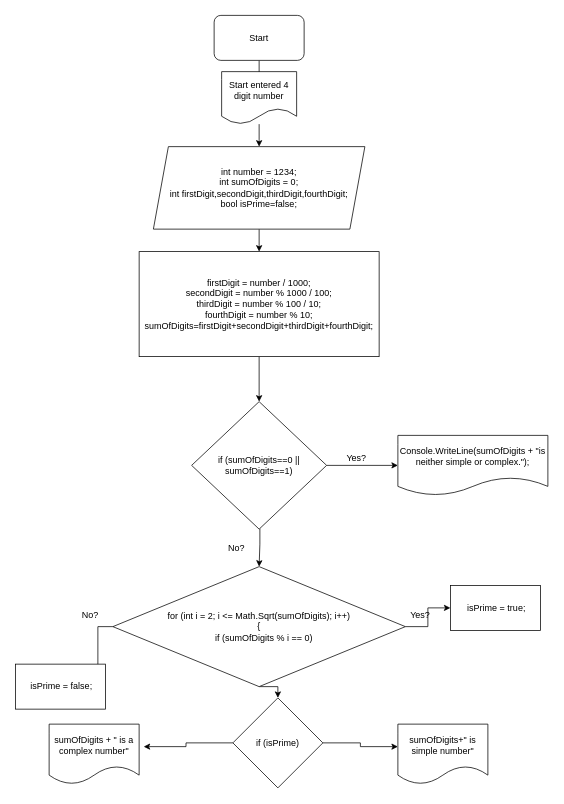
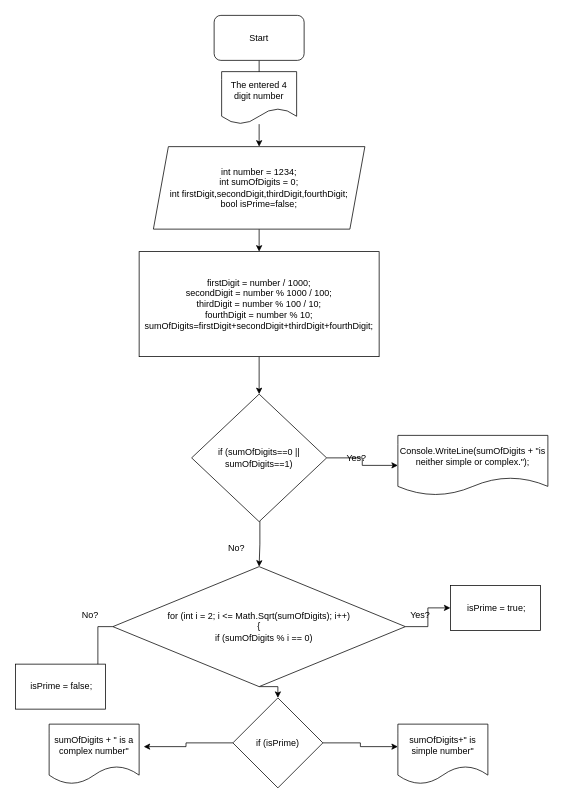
  <mxCell id="0" />
  <mxCell id="1" parent="0" />
  <mxCell id="2" style="edgeStyle=orthogonalEdgeStyle;rounded=0;orthogonalLoop=1;jettySize=auto;html=1;" edge="1" parent="1" source="3"><mxGeometry relative="1" as="geometry"><mxPoint x="345" y="95" as="targetPoint" /></mxGeometry></mxCell>
  <mxCell id="3" value="Start" style="rounded=1;whiteSpace=wrap;html=1;" vertex="1" parent="1"><mxGeometry x="285" y="20" width="120" height="60" as="geometry" /></mxCell>
  <mxCell id="4" style="edgeStyle=orthogonalEdgeStyle;rounded=0;orthogonalLoop=1;jettySize=auto;html=1;" edge="1" parent="1" source="5"><mxGeometry relative="1" as="geometry"><mxPoint x="345" y="195" as="targetPoint" /></mxGeometry></mxCell>
- <mxCell id="5" value="Start entered 4 digit number" style="shape=document;whiteSpace=wrap;html=1;boundedLbl=1;" vertex="1" parent="1"><mxGeometry x="295" y="95" width="100" height="70" as="geometry" /></mxCell>
+ <mxCell id="5" value="The entered 4 digit number" style="shape=document;whiteSpace=wrap;html=1;boundedLbl=1;" vertex="1" parent="1"><mxGeometry x="295" y="95" width="100" height="70" as="geometry" /></mxCell>
  <mxCell id="6" style="edgeStyle=orthogonalEdgeStyle;rounded=0;orthogonalLoop=1;jettySize=auto;html=1;exitX=0.5;exitY=1;exitDx=0;exitDy=0;entryX=0.5;entryY=0;entryDx=0;entryDy=0;" edge="1" parent="1" source="7" target="9"><mxGeometry relative="1" as="geometry" /></mxCell>
  <mxCell id="7" value="&lt;div&gt;int number = 1234;&lt;/div&gt;&lt;div&gt;int sumOfDigits = 0;&lt;/div&gt;&lt;div&gt;int firstDigit,secondDigit,thirdDigit,fourthDigit;&lt;/div&gt;&lt;div&gt;bool isPrime=false;&lt;/div&gt;" style="shape=parallelogram;perimeter=parallelogramPerimeter;whiteSpace=wrap;html=1;fixedSize=1;" vertex="1" parent="1"><mxGeometry x="204" y="195" width="282" height="110" as="geometry" /></mxCell>
  <mxCell id="8" style="edgeStyle=orthogonalEdgeStyle;rounded=0;orthogonalLoop=1;jettySize=auto;html=1;entryX=0.5;entryY=0;entryDx=0;entryDy=0;" edge="1" parent="1" source="9" target="12"><mxGeometry relative="1" as="geometry" /></mxCell>
  <mxCell id="9" value="firstDigit = number / 1000;&#10;secondDigit = number % 1000 / 100;&#10;thirdDigit = number % 100 / 10;&#10;fourthDigit = number % 10;&#10;sumOfDigits=firstDigit+secondDigit+thirdDigit+fourthDigit;" style="rounded=0;whiteSpace=wrap;html=1;" vertex="1" parent="1"><mxGeometry x="185" y="335" width="320" height="140" as="geometry" /></mxCell>
  <mxCell id="10" style="edgeStyle=orthogonalEdgeStyle;rounded=0;orthogonalLoop=1;jettySize=auto;html=1;entryX=0;entryY=0.5;entryDx=0;entryDy=0;" edge="1" parent="1" source="12" target="13"><mxGeometry relative="1" as="geometry" /></mxCell>
  <mxCell id="11" style="edgeStyle=orthogonalEdgeStyle;rounded=0;orthogonalLoop=1;jettySize=auto;html=1;entryX=0.5;entryY=0;entryDx=0;entryDy=0;" edge="1" parent="1" source="12" target="18"><mxGeometry relative="1" as="geometry"><Array as="points"><mxPoint x="346" y="725" /><mxPoint x="346" y="725" /></Array></mxGeometry></mxCell>
- <mxCell id="12" value="if (sumOfDigits==0 || sumOfDigits==1)" style="rhombus;whiteSpace=wrap;html=1;" vertex="1" parent="1"><mxGeometry x="255" y="535" width="180" height="170" as="geometry" /></mxCell>
+ <mxCell id="12" value="if (sumOfDigits==0 || sumOfDigits==1)" style="rhombus;whiteSpace=wrap;html=1;" vertex="1" parent="1"><mxGeometry x="255" y="525" width="180" height="170" as="geometry" /></mxCell>
  <mxCell id="13" value="Console.WriteLine(sumOfDigits + &quot;is neither simple or complex.&quot;);" style="shape=document;whiteSpace=wrap;html=1;boundedLbl=1;" vertex="1" parent="1"><mxGeometry x="530" y="580" width="200" height="80" as="geometry" /></mxCell>
  <mxCell id="14" value="Yes?" style="text;html=1;align=center;verticalAlign=middle;whiteSpace=wrap;rounded=0;" vertex="1" parent="1"><mxGeometry x="445" y="595" width="60" height="30" as="geometry" /></mxCell>
  <mxCell id="15" style="edgeStyle=orthogonalEdgeStyle;rounded=0;orthogonalLoop=1;jettySize=auto;html=1;" edge="1" parent="1" source="18" target="20"><mxGeometry relative="1" as="geometry" /></mxCell>
  <mxCell id="16" style="edgeStyle=orthogonalEdgeStyle;rounded=0;orthogonalLoop=1;jettySize=auto;html=1;entryX=1;entryY=0.5;entryDx=0;entryDy=0;" edge="1" parent="1" source="18" target="21"><mxGeometry relative="1" as="geometry" /></mxCell>
  <mxCell id="17" style="edgeStyle=orthogonalEdgeStyle;rounded=0;orthogonalLoop=1;jettySize=auto;html=1;exitX=0.5;exitY=1;exitDx=0;exitDy=0;entryX=0.5;entryY=0;entryDx=0;entryDy=0;" edge="1" parent="1" source="18" target="24"><mxGeometry relative="1" as="geometry" /></mxCell>
  <mxCell id="18" value="for (int i = 2; i &amp;lt;= Math.Sqrt(sumOfDigits); i++)&lt;br&gt;{&lt;br&gt;&amp;nbsp; &amp;nbsp; if (sumOfDigits % i == 0)" style="rhombus;whiteSpace=wrap;html=1;" vertex="1" parent="1"><mxGeometry x="150" y="755" width="390" height="160" as="geometry" /></mxCell>
  <mxCell id="19" value="No?" style="text;html=1;align=center;verticalAlign=middle;whiteSpace=wrap;rounded=0;" vertex="1" parent="1"><mxGeometry x="285" y="715" width="60" height="30" as="geometry" /></mxCell>
  <mxCell id="20" value="&amp;nbsp;isPrime = true;" style="rounded=0;whiteSpace=wrap;html=1;" vertex="1" parent="1"><mxGeometry x="600" y="780" width="120" height="60" as="geometry" /></mxCell>
  <mxCell id="21" value="&amp;nbsp;isPrime = false;" style="rounded=0;whiteSpace=wrap;html=1;" vertex="1" parent="1"><mxGeometry x="20" y="885" width="120" height="60" as="geometry" /></mxCell>
  <mxCell id="22" value="No?" style="text;html=1;align=center;verticalAlign=middle;whiteSpace=wrap;rounded=0;" vertex="1" parent="1"><mxGeometry x="90" y="805" width="60" height="30" as="geometry" /></mxCell>
  <mxCell id="23" value="Yes?" style="text;html=1;align=center;verticalAlign=middle;whiteSpace=wrap;rounded=0;" vertex="1" parent="1"><mxGeometry x="530" y="805" width="60" height="30" as="geometry" /></mxCell>
  <mxCell id="24" value="if (isPrime)" style="rhombus;whiteSpace=wrap;html=1;" vertex="1" parent="1"><mxGeometry x="310" y="930" width="120" height="120" as="geometry" /></mxCell>
  <mxCell id="25" value="sumOfDigits + &quot; is a complex number&quot;" style="shape=document;whiteSpace=wrap;html=1;boundedLbl=1;" vertex="1" parent="1"><mxGeometry x="65" y="965" width="120" height="80" as="geometry" /></mxCell>
  <mxCell id="26" value="sumOfDigits+&quot; is simple number&quot;" style="shape=document;whiteSpace=wrap;html=1;boundedLbl=1;" vertex="1" parent="1"><mxGeometry x="530" y="965" width="120" height="80" as="geometry" /></mxCell>
  <mxCell id="27" style="edgeStyle=orthogonalEdgeStyle;rounded=0;orthogonalLoop=1;jettySize=auto;html=1;entryX=0;entryY=0.375;entryDx=0;entryDy=0;entryPerimeter=0;" edge="1" parent="1" source="24" target="26"><mxGeometry relative="1" as="geometry" /></mxCell>
  <mxCell id="28" style="edgeStyle=orthogonalEdgeStyle;rounded=0;orthogonalLoop=1;jettySize=auto;html=1;exitX=0;exitY=0.5;exitDx=0;exitDy=0;entryX=1.051;entryY=0.375;entryDx=0;entryDy=0;entryPerimeter=0;" edge="1" parent="1" source="24" target="25"><mxGeometry relative="1" as="geometry" /></mxCell>
